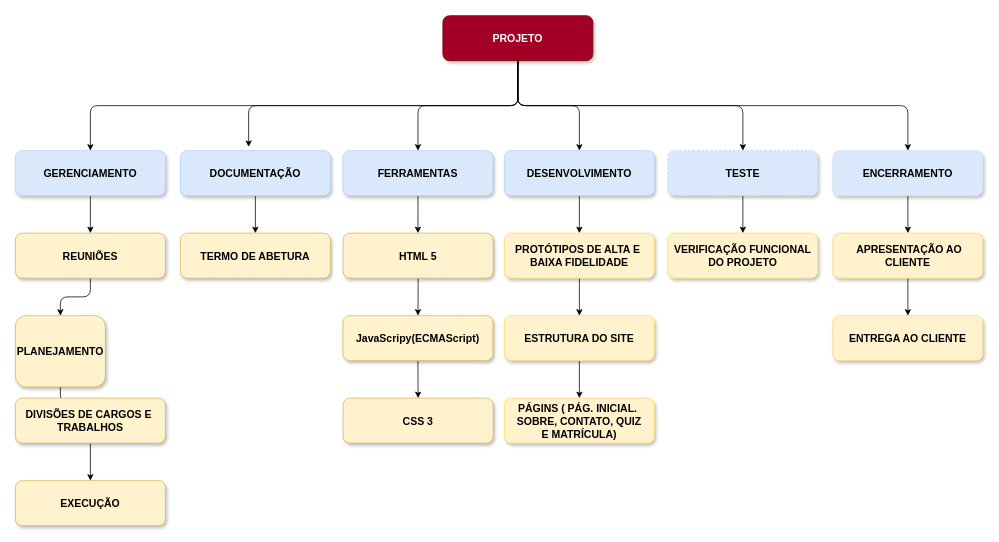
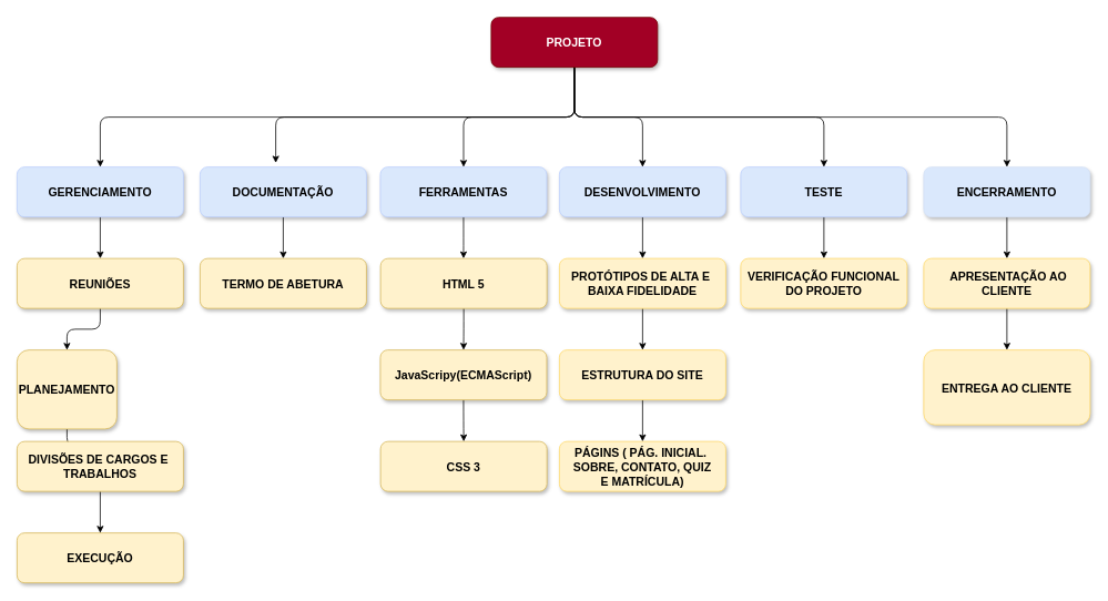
  <mxCell id="0" />
  <mxCell id="1" parent="0" />
  <mxCell id="2" style="edgeStyle=orthogonalEdgeStyle;curved=0;rounded=1;sketch=0;orthogonalLoop=1;jettySize=auto;html=1;exitX=0.5;exitY=1;exitDx=0;exitDy=0;fontColor=#FFFFFF;" edge="1" parent="1" source="8" target="28"><mxGeometry relative="1" as="geometry" /></mxCell>
  <mxCell id="3" style="edgeStyle=orthogonalEdgeStyle;curved=0;rounded=1;sketch=0;orthogonalLoop=1;jettySize=auto;html=1;exitX=0.5;exitY=1;exitDx=0;exitDy=0;fontColor=#FFFFFF;entryX=0.455;entryY=-0.083;entryDx=0;entryDy=0;entryPerimeter=0;" edge="1" parent="1" source="8" target="12"><mxGeometry relative="1" as="geometry" /></mxCell>
  <mxCell id="4" style="edgeStyle=orthogonalEdgeStyle;curved=0;rounded=1;sketch=0;orthogonalLoop=1;jettySize=auto;html=1;exitX=0.5;exitY=1;exitDx=0;exitDy=0;entryX=0.5;entryY=0;entryDx=0;entryDy=0;fontColor=#FFFFFF;" edge="1" parent="1" source="8" target="10"><mxGeometry relative="1" as="geometry" /></mxCell>
  <mxCell id="5" style="edgeStyle=orthogonalEdgeStyle;curved=0;rounded=1;sketch=0;orthogonalLoop=1;jettySize=auto;html=1;exitX=0.5;exitY=1;exitDx=0;exitDy=0;fontColor=#FFFFFF;" edge="1" parent="1" source="8" target="16"><mxGeometry relative="1" as="geometry" /></mxCell>
  <mxCell id="6" style="edgeStyle=orthogonalEdgeStyle;curved=0;rounded=1;sketch=0;orthogonalLoop=1;jettySize=auto;html=1;exitX=0.5;exitY=1;exitDx=0;exitDy=0;fontColor=#FFFFFF;" edge="1" parent="1" source="8" target="36"><mxGeometry relative="1" as="geometry" /></mxCell>
  <mxCell id="7" style="edgeStyle=orthogonalEdgeStyle;curved=0;rounded=1;sketch=0;orthogonalLoop=1;jettySize=auto;html=1;strokeColor=#000000;fontColor=#FFFFFF;" edge="1" parent="1" source="8" target="14"><mxGeometry relative="1" as="geometry" /></mxCell>
  <mxCell id="8" value="PROJETO" style="rounded=1;strokeColor=#6F0000;shadow=1;fontStyle=1;fontSize=14;fillColor=#a20025;labelBackgroundColor=none;labelBorderColor=none;fontColor=#ffffff;" parent="1" vertex="1"><mxGeometry x="590" y="20" width="200" height="60" as="geometry" /></mxCell>
  <mxCell id="9" style="edgeStyle=orthogonalEdgeStyle;curved=0;rounded=1;sketch=0;orthogonalLoop=1;jettySize=auto;html=1;exitX=0.5;exitY=1;exitDx=0;exitDy=0;fontColor=#FFFFFF;" edge="1" parent="1" source="10" target="18"><mxGeometry relative="1" as="geometry" /></mxCell>
  <mxCell id="10" value="GERENCIAMENTO" style="rounded=1;shadow=1;fontStyle=1;fontSize=14;fillColor=#dae8fc;strokeColor=#BACEFC;" parent="1" vertex="1"><mxGeometry x="20" y="200" width="200" height="60" as="geometry" /></mxCell>
  <mxCell id="11" style="edgeStyle=orthogonalEdgeStyle;curved=0;rounded=1;sketch=0;orthogonalLoop=1;jettySize=auto;html=1;exitX=0.5;exitY=1;exitDx=0;exitDy=0;fontColor=#FFFFFF;" edge="1" parent="1" source="12" target="25"><mxGeometry relative="1" as="geometry" /></mxCell>
  <mxCell id="12" value="DOCUMENTAÇÃO" style="rounded=1;shadow=1;fontStyle=1;fontSize=14;fillColor=#dae8fc;strokeColor=#BACEFC;" parent="1" vertex="1"><mxGeometry x="240" y="200" width="200" height="60" as="geometry" /></mxCell>
  <mxCell id="13" style="edgeStyle=orthogonalEdgeStyle;curved=0;rounded=1;sketch=0;orthogonalLoop=1;jettySize=auto;html=1;exitX=0.5;exitY=1;exitDx=0;exitDy=0;fontColor=#FFFFFF;" edge="1" parent="1" source="14"><mxGeometry relative="1" as="geometry"><mxPoint x="556.75" y="310" as="targetPoint" /></mxGeometry></mxCell>
  <mxCell id="14" value="FERRAMENTAS" style="rounded=1;shadow=1;fontStyle=1;fontSize=14;fillColor=#dae8fc;strokeColor=#BACEFC;" parent="1" vertex="1"><mxGeometry x="456.75" y="200" width="200" height="60" as="geometry" /></mxCell>
  <mxCell id="15" style="edgeStyle=orthogonalEdgeStyle;curved=0;rounded=1;sketch=0;orthogonalLoop=1;jettySize=auto;html=1;exitX=0.5;exitY=1;exitDx=0;exitDy=0;entryX=0.5;entryY=0;entryDx=0;entryDy=0;fontColor=#FFFFFF;" edge="1" parent="1" source="16" target="34"><mxGeometry relative="1" as="geometry" /></mxCell>
- <mxCell id="16" value="TESTE" style="rounded=1;shadow=1;fontStyle=1;fontSize=14;fillColor=#dae8fc;strokeColor=#BACEFC;dashed=1;" parent="1" vertex="1"><mxGeometry x="890" y="200" width="200" height="60" as="geometry" /></mxCell>
+ <mxCell id="16" value="TESTE" style="rounded=1;shadow=1;fontStyle=1;fontSize=14;fillColor=#dae8fc;strokeColor=#BACEFC;" parent="1" vertex="1"><mxGeometry x="890" y="200" width="200" height="60" as="geometry" /></mxCell>
  <mxCell id="17" style="edgeStyle=orthogonalEdgeStyle;curved=0;rounded=1;sketch=0;orthogonalLoop=1;jettySize=auto;html=1;exitX=0.5;exitY=1;exitDx=0;exitDy=0;entryX=0.5;entryY=0;entryDx=0;entryDy=0;fontColor=#FFFFFF;" edge="1" parent="1" source="18" target="20"><mxGeometry relative="1" as="geometry" /></mxCell>
  <mxCell id="18" value="REUNIÕES" style="rounded=1;shadow=1;fontStyle=1;fontSize=14;fillColor=#fff2cc;strokeColor=#d6b656;" parent="1" vertex="1"><mxGeometry x="20" y="310" width="200" height="60" as="geometry" /></mxCell>
  <mxCell id="19" style="edgeStyle=orthogonalEdgeStyle;curved=0;rounded=1;sketch=0;orthogonalLoop=1;jettySize=auto;html=1;exitX=0.5;exitY=1;exitDx=0;exitDy=0;fontColor=#FFFFFF;" edge="1" parent="1" source="20" target="22"><mxGeometry relative="1" as="geometry" /></mxCell>
  <mxCell id="20" value="PLANEJAMENTO" style="rounded=1;shadow=1;fontStyle=1;fontSize=14;fillColor=#fff2cc;strokeColor=#d6b656;" parent="1" vertex="1"><mxGeometry x="20" y="420" width="120" height="95" as="geometry" /></mxCell>
  <mxCell id="21" style="edgeStyle=orthogonalEdgeStyle;curved=0;rounded=1;sketch=0;orthogonalLoop=1;jettySize=auto;html=1;exitX=0.5;exitY=1;exitDx=0;exitDy=0;fontColor=#FFFFFF;" edge="1" parent="1" source="22" target="24"><mxGeometry relative="1" as="geometry" /></mxCell>
  <mxCell id="22" value="DIVISÕES DE CARGOS E &#10;TRABALHOS" style="rounded=1;shadow=1;fontStyle=1;fontSize=14;fillColor=#fff2cc;strokeColor=#d6b656;" parent="1" vertex="1"><mxGeometry x="20" y="530" width="200" height="60" as="geometry" /></mxCell>
  <mxCell id="23" style="edgeStyle=orthogonalEdgeStyle;curved=0;rounded=1;sketch=0;orthogonalLoop=1;jettySize=auto;html=1;exitX=0.5;exitY=0;exitDx=0;exitDy=0;fontColor=#FFFFFF;" edge="1" parent="1" source="24"><mxGeometry relative="1" as="geometry"><mxPoint x="120" y="660" as="targetPoint" /></mxGeometry></mxCell>
  <mxCell id="24" value="EXECUÇÃO" style="rounded=1;strokeColor=#d6b656;shadow=1;fontStyle=1;fontSize=14;fillColor=#fff2cc;" parent="1" vertex="1"><mxGeometry x="20" y="640" width="200" height="60" as="geometry" /></mxCell>
  <mxCell id="25" value="TERMO DE ABETURA" style="rounded=1;strokeColor=#d6b656;shadow=1;fontStyle=1;fontSize=14;fillColor=#fff2cc;" parent="1" vertex="1"><mxGeometry x="240" y="310" width="200" height="60" as="geometry" /></mxCell>
  <mxCell id="26" value="CSS 3" style="rounded=1;strokeColor=#d6b656;shadow=1;fontStyle=1;fontSize=14;fillColor=#fff2cc;" parent="1" vertex="1"><mxGeometry x="457" y="530" width="200" height="60" as="geometry" /></mxCell>
  <mxCell id="27" style="edgeStyle=orthogonalEdgeStyle;curved=0;rounded=1;sketch=0;orthogonalLoop=1;jettySize=auto;html=1;exitX=0.5;exitY=1;exitDx=0;exitDy=0;entryX=0.5;entryY=0;entryDx=0;entryDy=0;fontColor=#FFFFFF;" edge="1" parent="1" source="28" target="38"><mxGeometry relative="1" as="geometry" /></mxCell>
  <mxCell id="28" value="DESENVOLVIMENTO" style="rounded=1;shadow=1;fontStyle=1;fontSize=14;fillColor=#dae8fc;strokeColor=#BACEFC;" parent="1" vertex="1"><mxGeometry x="672" y="200" width="200" height="60" as="geometry" /></mxCell>
  <mxCell id="29" style="edgeStyle=orthogonalEdgeStyle;curved=0;rounded=1;sketch=0;orthogonalLoop=1;jettySize=auto;html=1;exitX=0.5;exitY=1;exitDx=0;exitDy=0;fontColor=#FFFFFF;" edge="1" parent="1" source="30" target="32"><mxGeometry relative="1" as="geometry" /></mxCell>
  <mxCell id="30" value="HTML 5" style="rounded=1;strokeColor=#d6b656;shadow=1;fontStyle=1;fontSize=14;fillColor=#fff2cc;" parent="1" vertex="1"><mxGeometry x="457" y="310" width="200" height="60" as="geometry" /></mxCell>
  <mxCell id="31" style="edgeStyle=orthogonalEdgeStyle;curved=0;rounded=1;sketch=0;orthogonalLoop=1;jettySize=auto;html=1;exitX=0.5;exitY=1;exitDx=0;exitDy=0;fontColor=#FFFFFF;" edge="1" parent="1" source="32" target="26"><mxGeometry relative="1" as="geometry" /></mxCell>
  <mxCell id="32" value="JavaScripy(ECMAScript)" style="rounded=1;strokeColor=#d6b656;shadow=1;fontStyle=1;fontSize=14;fillColor=#fff2cc;" parent="1" vertex="1"><mxGeometry x="456.75" y="420" width="200" height="60" as="geometry" /></mxCell>
  <mxCell id="33" value="PÁGINS ( PÁG. INICIAL. &#10;SOBRE, CONTATO, QUIZ&#10;E MATRÍCULA)" style="rounded=1;shadow=1;fontStyle=1;fontSize=14;fillColor=#fff2cc;strokeColor=#FFD966;" parent="1" vertex="1"><mxGeometry x="672" y="530" width="200" height="60" as="geometry" /></mxCell>
  <mxCell id="34" value="VERIFICAÇÃO FUNCIONAL&#10;DO PROJETO" style="rounded=1;shadow=1;fontStyle=1;fontSize=14;fillColor=#fff2cc;strokeColor=#FFD966;" parent="1" vertex="1"><mxGeometry x="890" y="310" width="200" height="60" as="geometry" /></mxCell>
  <mxCell id="35" style="edgeStyle=orthogonalEdgeStyle;curved=0;rounded=1;sketch=0;orthogonalLoop=1;jettySize=auto;html=1;exitX=0.5;exitY=1;exitDx=0;exitDy=0;fontColor=#FFFFFF;" edge="1" parent="1" source="36" target="42"><mxGeometry relative="1" as="geometry" /></mxCell>
  <mxCell id="36" value="ENCERRAMENTO" style="rounded=1;shadow=1;fontStyle=1;fontSize=14;fillColor=#dae8fc;strokeColor=#D4E1F5;" parent="1" vertex="1"><mxGeometry x="1110" y="200" width="200" height="60" as="geometry" /></mxCell>
  <mxCell id="37" style="edgeStyle=orthogonalEdgeStyle;curved=0;rounded=1;sketch=0;orthogonalLoop=1;jettySize=auto;html=1;exitX=0.5;exitY=1;exitDx=0;exitDy=0;entryX=0.5;entryY=0;entryDx=0;entryDy=0;fontColor=#FFFFFF;" edge="1" parent="1" source="38" target="40"><mxGeometry relative="1" as="geometry" /></mxCell>
  <mxCell id="38" value="PROTÓTIPOS DE ALTA E &#10;BAIXA FIDELIDADE" style="rounded=1;shadow=1;fontStyle=1;fontSize=14;fillColor=#fff2cc;strokeColor=#FFD966;" parent="1" vertex="1"><mxGeometry x="672" y="310" width="200" height="60" as="geometry" /></mxCell>
  <mxCell id="39" style="edgeStyle=orthogonalEdgeStyle;curved=0;rounded=1;sketch=0;orthogonalLoop=1;jettySize=auto;html=1;exitX=0.5;exitY=1;exitDx=0;exitDy=0;entryX=0.5;entryY=0;entryDx=0;entryDy=0;fontColor=#FFFFFF;" edge="1" parent="1" source="40" target="33"><mxGeometry relative="1" as="geometry" /></mxCell>
  <mxCell id="40" value="ESTRUTURA DO SITE" style="rounded=1;shadow=1;fontStyle=1;fontSize=14;fillColor=#fff2cc;strokeColor=#FFD966;" parent="1" vertex="1"><mxGeometry x="672" y="420" width="200" height="60" as="geometry" /></mxCell>
  <mxCell id="41" style="edgeStyle=orthogonalEdgeStyle;curved=0;rounded=1;sketch=0;orthogonalLoop=1;jettySize=auto;html=1;exitX=0.5;exitY=1;exitDx=0;exitDy=0;entryX=0.5;entryY=0;entryDx=0;entryDy=0;fontColor=#FFFFFF;fillColor=#fff2cc;" edge="1" parent="1" source="42" target="43"><mxGeometry relative="1" as="geometry" /></mxCell>
  <mxCell id="42" value=" APRESENTAÇÃO AO&#10;CLIENTE" style="rounded=1;shadow=1;fontStyle=1;fontSize=14;fillColor=#fff2cc;strokeColor=#FFD966;" parent="1" vertex="1"><mxGeometry x="1110" y="310" width="200" height="60" as="geometry" /></mxCell>
- <mxCell id="43" value="ENTREGA AO CLIENTE" style="rounded=1;shadow=1;fontStyle=1;fontSize=14;fillColor=#fff2cc;strokeColor=#FFD966;" parent="1" vertex="1"><mxGeometry x="1110" y="420" width="200" height="60" as="geometry" /></mxCell>
+ <mxCell id="43" value="ENTREGA AO CLIENTE" style="rounded=1;shadow=1;fontStyle=1;fontSize=14;fillColor=#fff2cc;strokeColor=#FFD966;" parent="1" vertex="1"><mxGeometry x="1110" y="420" width="200" height="90" as="geometry" /></mxCell>
